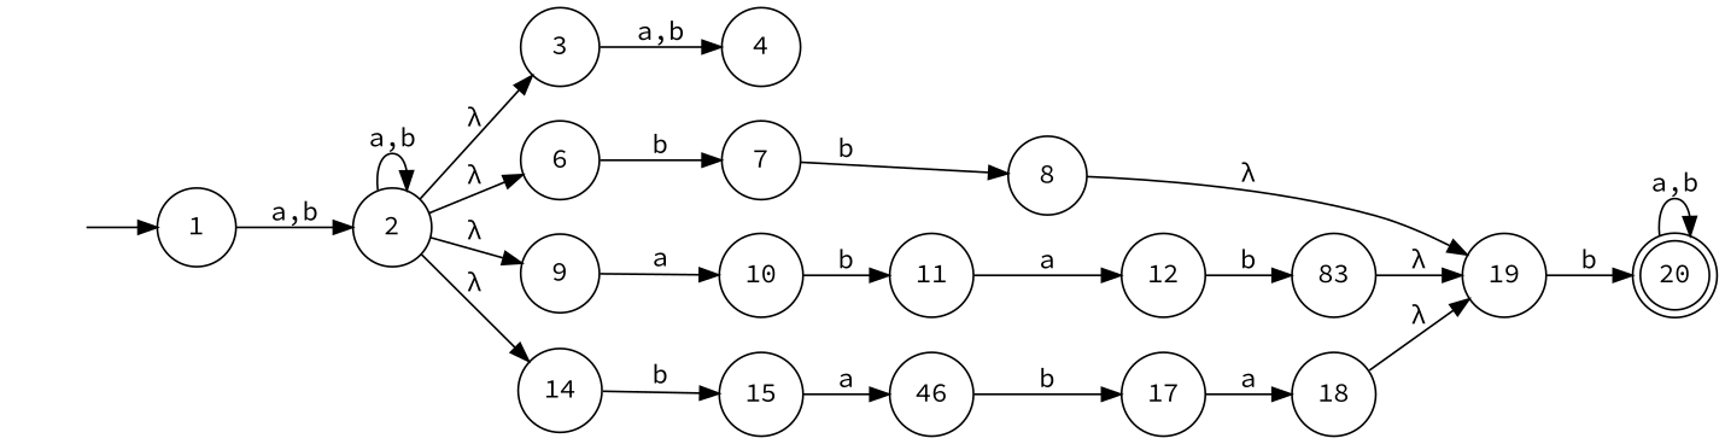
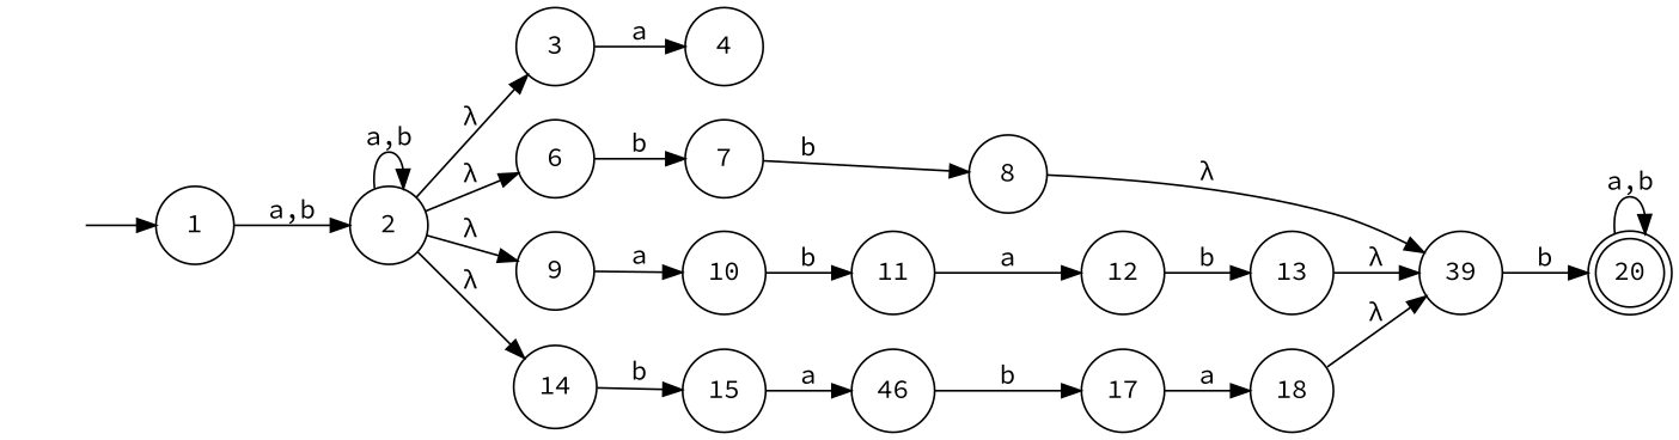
  digraph {
    fontname="Source Code Pro"
    rankdir=LR
    node [fontname="Source Code Pro" margin=0.1 shape=circle]
    edge [fontname="Source Code Pro"]
    20 [margin=0 shape=doublecircle]
    " " [color=white width=0]
    1
    2
    3
    6
    9
    14
    4
    7
    10
    15
    8
    11
    n15 [label=46]
-   19
+   19 [label=39]
    12
-   13 [label=83]
+   13
    17
    18
    20 -> 20 [label="a,b"]
    " " -> 1
    1 -> 2 [label="a,b"]
    2 -> 2 [label="a,b"]
    2 -> 3 [label=<&#955;>]
    2 -> 6 [label=<&#955;>]
    2 -> 9 [label=<&#955;>]
    2 -> 14 [label=<&#955;>]
-   3 -> 4 [label="a,b"]
+   3 -> 4 [label=a]
    6 -> 7 [label=b]
    9 -> 10 [label=a]
    14 -> 15 [label=b]
    7 -> 8 [label=b]
    10 -> 11 [label=b]
    15 -> n15 [label=a]
    8 -> 19 [label=<&#955;>]
    11 -> 12 [label=a]
    n15 -> 17 [label=b]
    19 -> 20 [label=b]
    12 -> 13 [label=b]
    13 -> 19 [label=<&#955;>]
    17 -> 18 [label=a]
    18 -> 19 [label=<&#955;>]
  }
